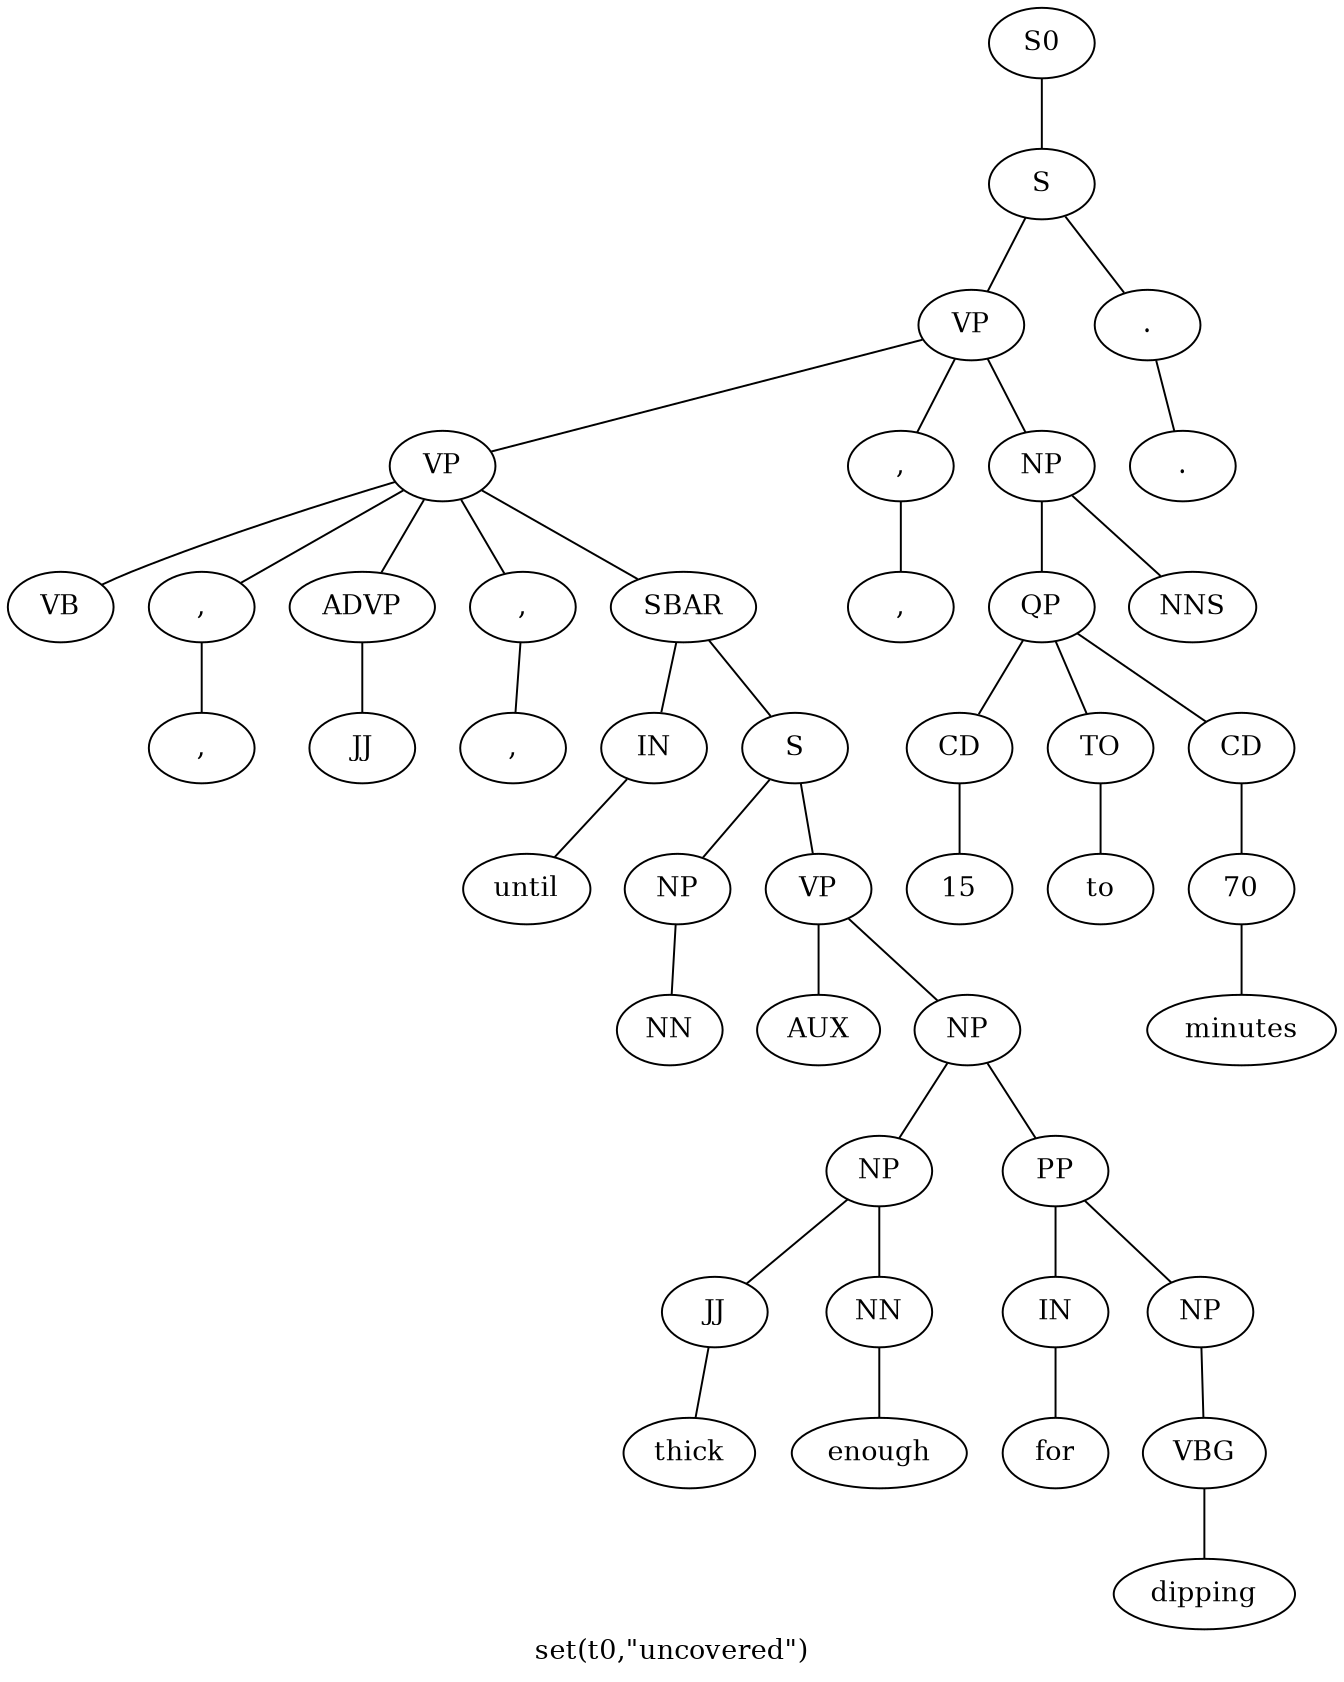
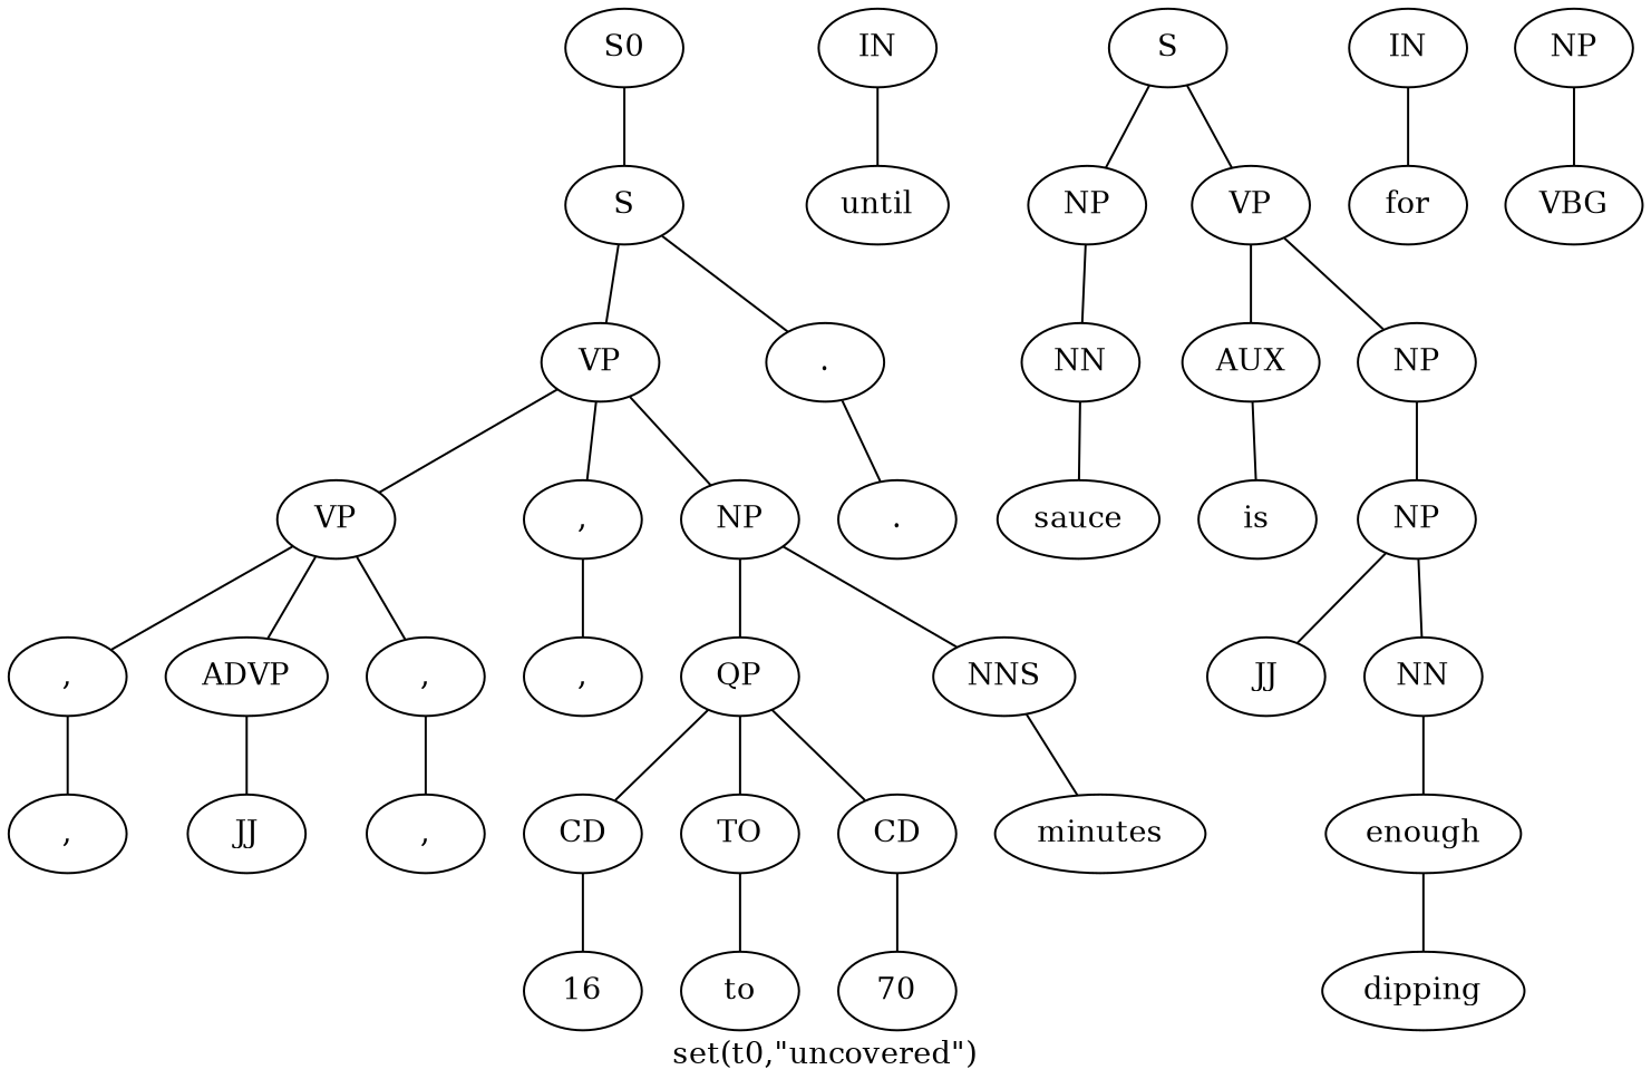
  graph {
    label="set(t0,\"uncovered\")"
    n1 [label=S0]
    n2 [label=S]
    n3 [label=VP]
    n4 [label="."]
    n5 [label=VP]
    n6 [label=","]
    n7 [label=NP]
    n8 [label="."]
-   n9 [label=VB]
    n10 [label=","]
    n11 [label=ADVP]
    n12 [label=","]
-   n13 [label=SBAR]
    n14 [label=","]
    n15 [label=QP]
    n16 [label=NNS]
    n17 [label=","]
    n18 [label=JJ]
    n19 [label=","]
    n20 [label=IN]
    n21 [label=S]
    n22 [label=until]
    n23 [label=NP]
    n24 [label=VP]
    n25 [label=NN]
    n26 [label=AUX]
    n27 [label=NP]
+   n28 [label=sauce]
+   n29 [label=is]
    n30 [label=NP]
-   n31 [label=PP]
    n32 [label=JJ]
    n33 [label=NN]
    n34 [label=IN]
    n35 [label=NP]
-   n36 [label=thick]
    n37 [label=enough]
    n38 [label=for]
    n39 [label=VBG]
    n40 [label=dipping]
    n41 [label=CD]
    n42 [label=TO]
    n43 [label=CD]
    n44 [label=minutes]
-   n45 [label=15]
+   n45 [label=16]
    n46 [label=to]
    n47 [label=70]
    n1 -- n2
    n2 -- n3
    n2 -- n4
    n3 -- n5
    n3 -- n6
    n3 -- n7
    n4 -- n8
-   n5 -- n9
    n5 -- n10
    n5 -- n11
    n5 -- n12
-   n5 -- n13
    n6 -- n14
    n7 -- n15
    n7 -- n16
    n10 -- n17
    n11 -- n18
    n12 -- n19
-   n13 -- n20
-   n13 -- n21
    n15 -- n41
    n15 -- n42
    n15 -- n43
-   n47 -- n44
+   n16 -- n44
    n20 -- n22
    n21 -- n23
    n21 -- n24
    n23 -- n25
    n24 -- n26
    n24 -- n27
+   n25 -- n28
+   n26 -- n29
    n27 -- n30
-   n27 -- n31
    n30 -- n32
    n30 -- n33
-   n31 -- n34
-   n31 -- n35
-   n32 -- n36
    n33 -- n37
    n34 -- n38
    n35 -- n39
-   n39 -- n40
+   n37 -- n40
    n41 -- n45
    n42 -- n46
    n43 -- n47
  }
